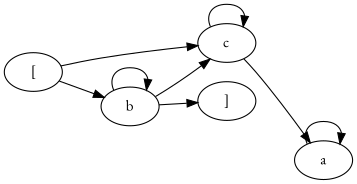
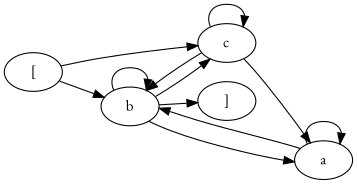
  digraph {
    fontname="EB Garamond"
    rankdir=LR
    node [fontname="EB Garamond"]
    edge [fontname="EB Garamond"]
    n1 [label="["]
    n2 [label=b]
    n3 [label=c]
    n4 [label="]"]
    n5 [label=a]
    n1 -> n2
    n1 -> n3
    n2 -> n2
    n2 -> n3
    n2 -> n4
+   n2 -> n5
+   n3 -> n2
    n3 -> n3
    n3 -> n5
+   n5 -> n2
    n5 -> n5
  }
